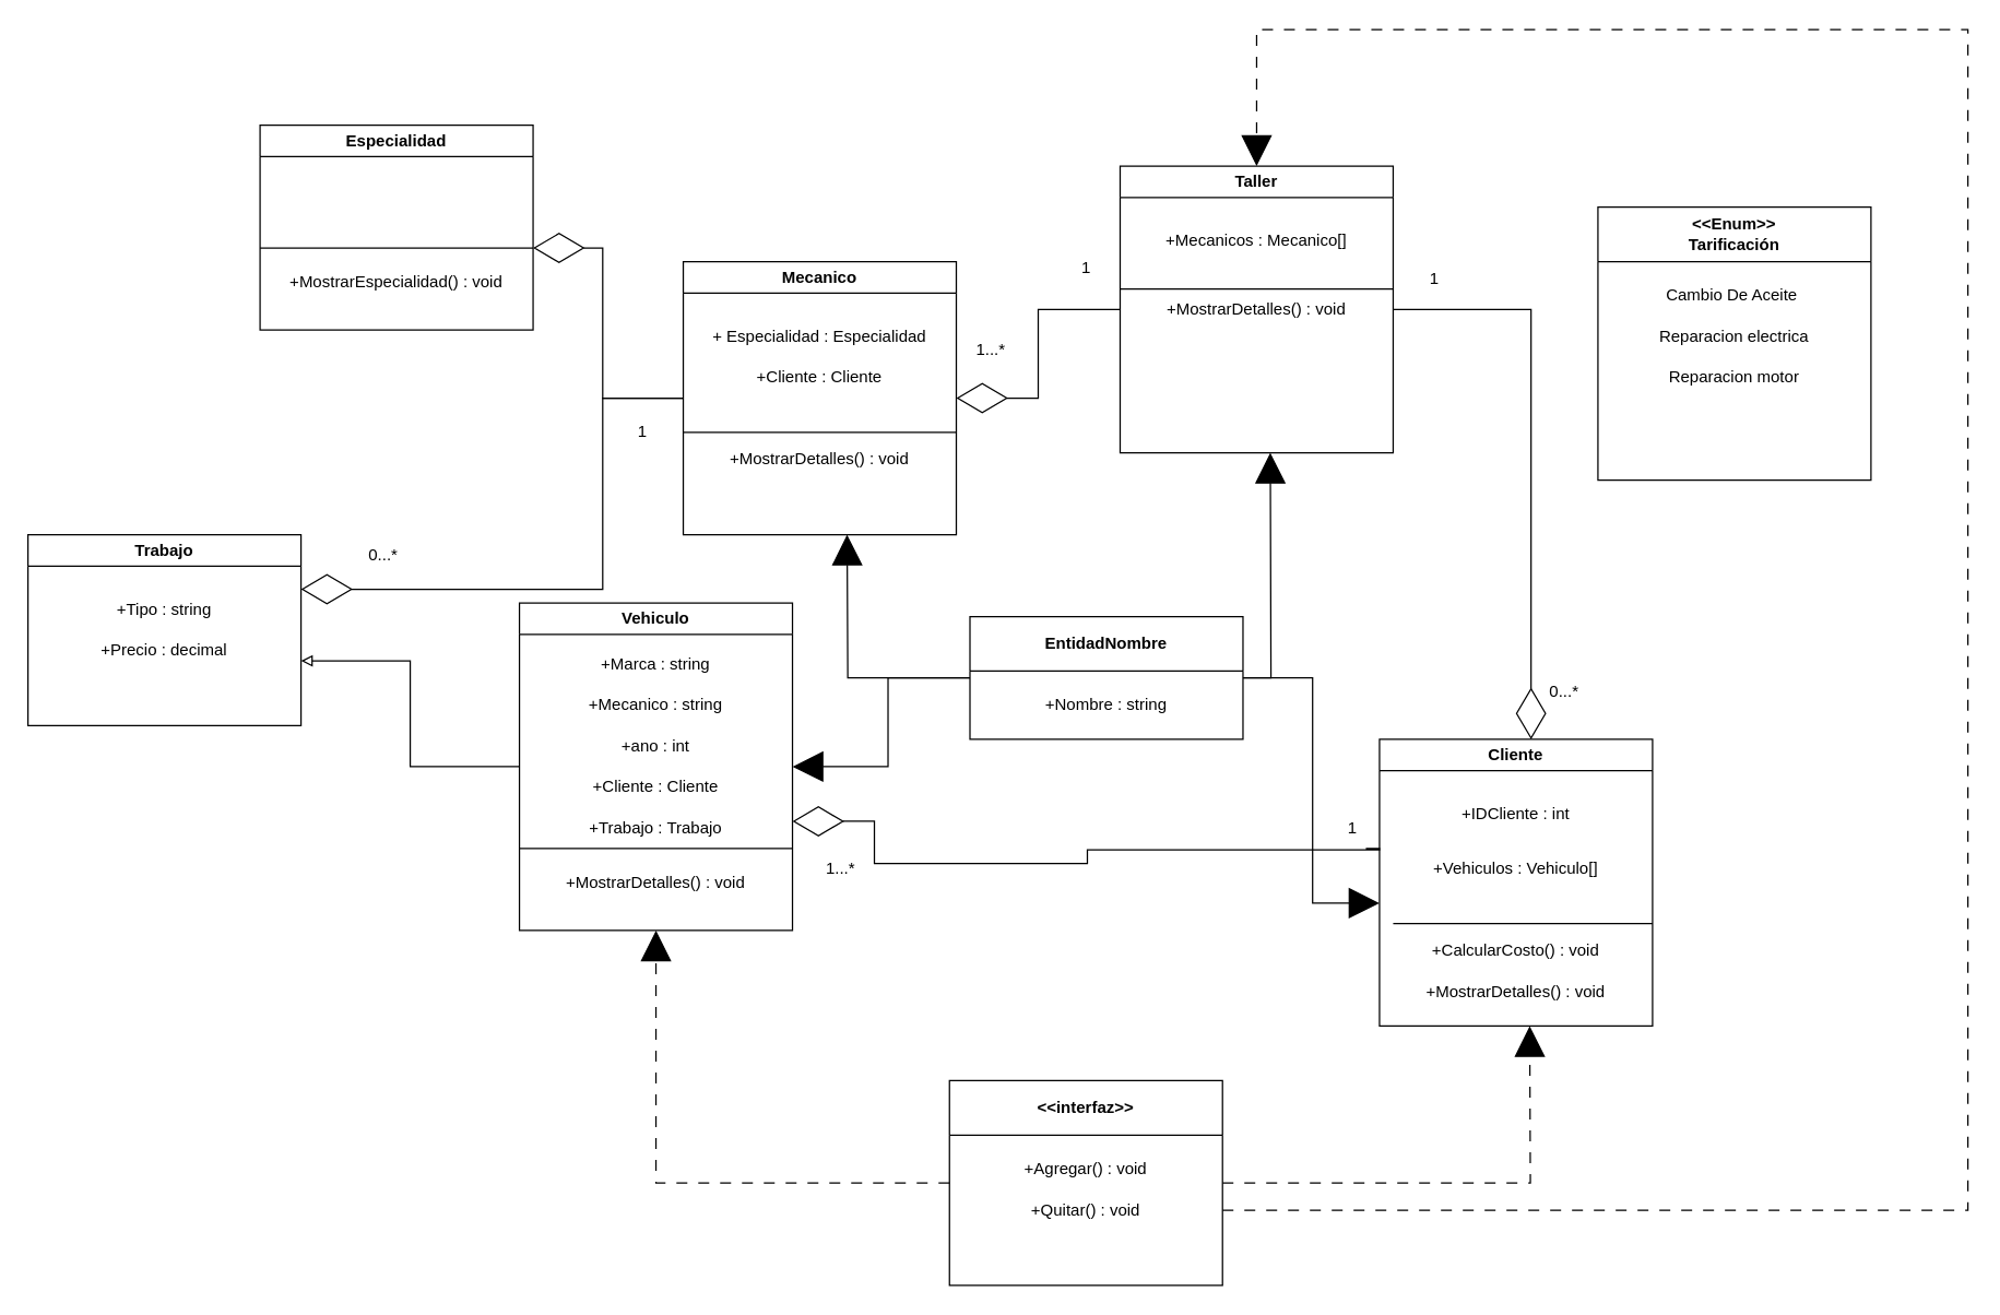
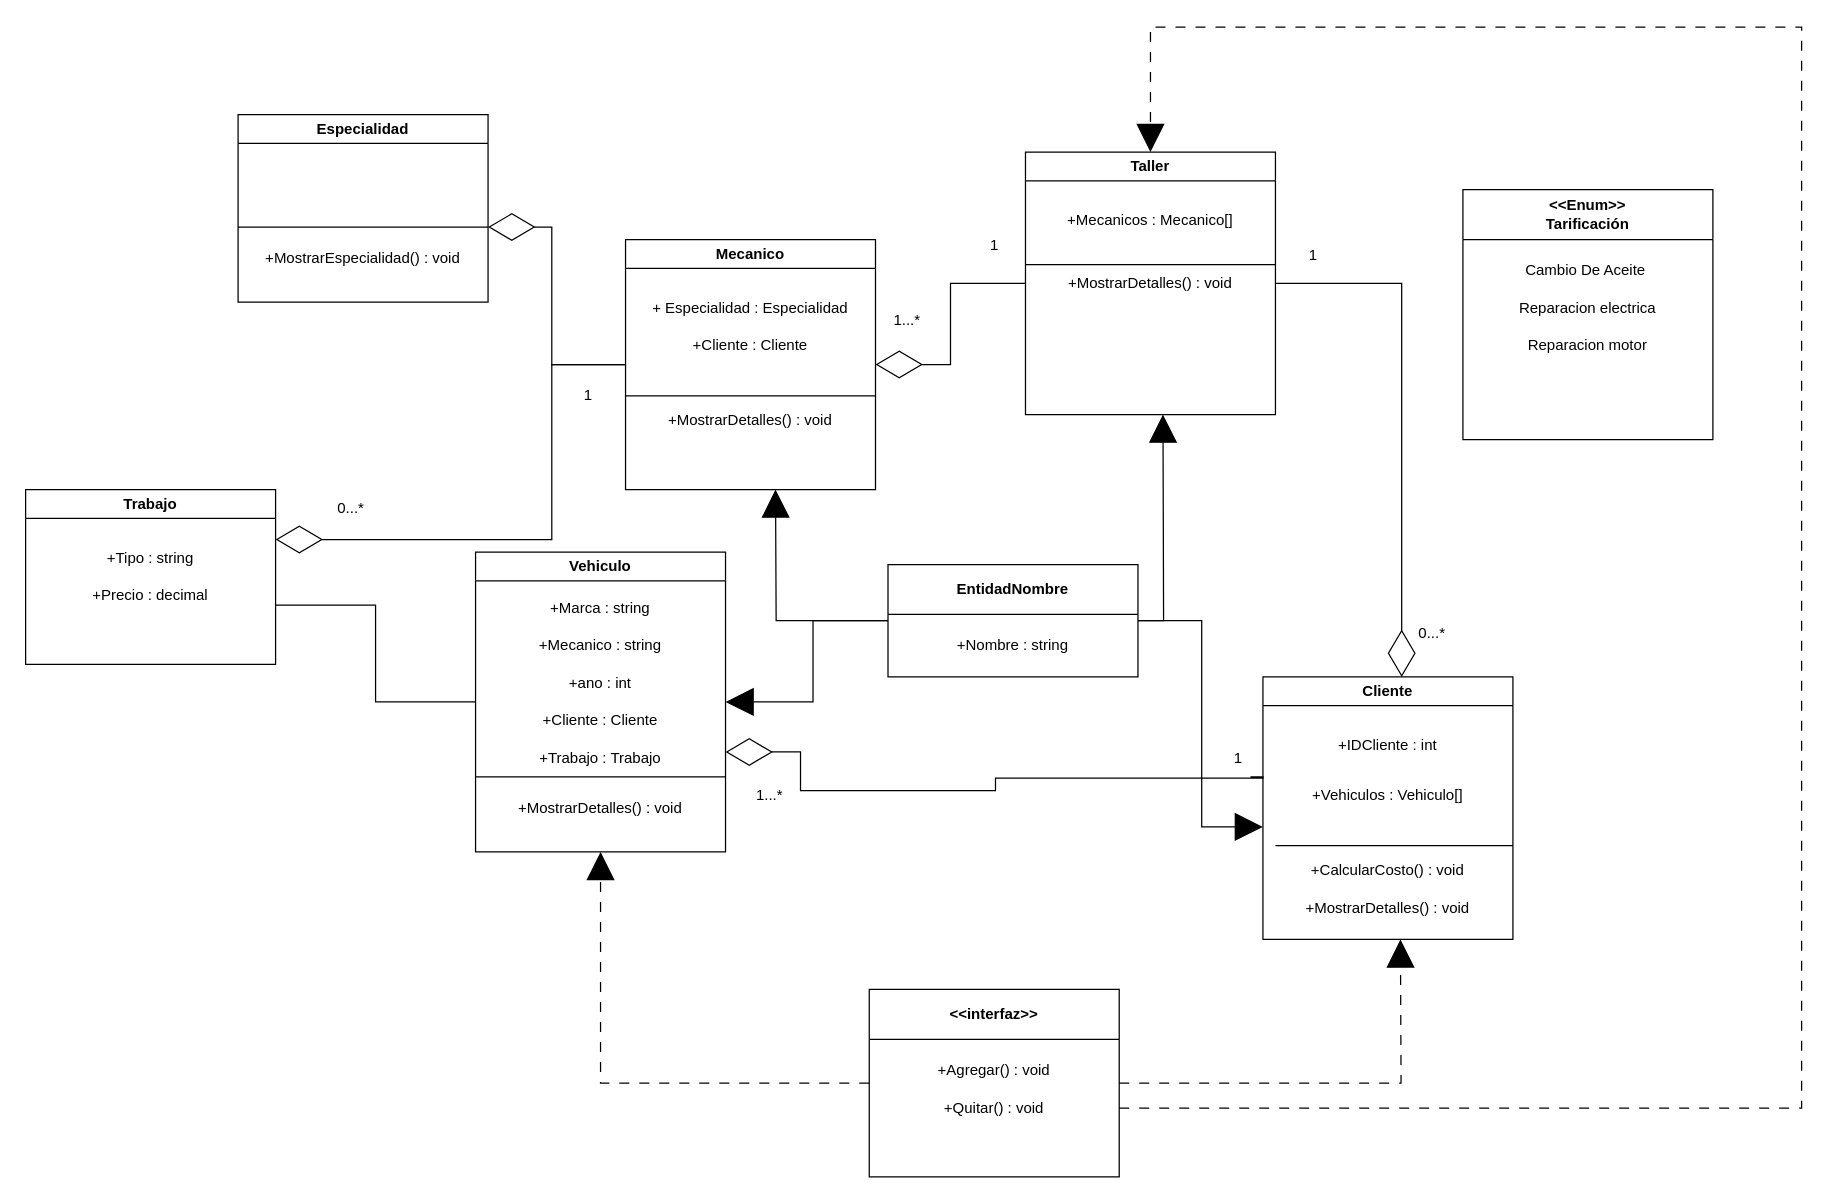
  <mxCell id="0" />
  <mxCell id="1" parent="0" />
  <mxCell id="2" style="edgeStyle=orthogonalEdgeStyle;rounded=0;orthogonalLoop=1;jettySize=auto;html=1;endArrow=diamondThin;endFill=0;endSize=35;" edge="1" parent="1" source="4"><mxGeometry relative="1" as="geometry"><mxPoint x="390" y="180" as="targetPoint" /><Array as="points"><mxPoint x="441" y="290" /></Array></mxGeometry></mxCell>
  <mxCell id="3" style="edgeStyle=orthogonalEdgeStyle;rounded=0;orthogonalLoop=1;jettySize=auto;html=1;entryX=1;entryY=0;entryDx=0;entryDy=0;endArrow=diamondThin;endFill=0;endSize=35;" edge="1" parent="1" source="4" target="31"><mxGeometry relative="1" as="geometry"><mxPoint y="420" as="targetPoint" x="440" /><Array as="points"><mxPoint x="441" y="290" /><mxPoint x="441" y="430" /></Array></mxGeometry></mxCell>
  <mxCell id="4" value="Mecanico" style="swimlane;whiteSpace=wrap;html=1;" vertex="1" parent="1"><mxGeometry x="500" y="190" width="200" height="200" as="geometry" /></mxCell>
  <mxCell id="5" value="+ Especialidad : Especialidad" style="text;html=1;align=center;verticalAlign=middle;whiteSpace=wrap;rounded=0;" vertex="1" parent="4"><mxGeometry y="40" width="200" height="30" as="geometry" /></mxCell>
  <mxCell id="6" value="+Cliente : Cliente" style="text;html=1;align=center;verticalAlign=middle;whiteSpace=wrap;rounded=0;" vertex="1" parent="4"><mxGeometry y="70" width="200" height="30" as="geometry" /></mxCell>
  <mxCell id="7" value="" style="endArrow=none;html=1;rounded=0;" edge="1" parent="4"><mxGeometry width="50" height="50" relative="1" as="geometry"><mxPoint y="125" as="sourcePoint" /><mxPoint x="200" y="125" as="targetPoint" /></mxGeometry></mxCell>
  <mxCell id="8" value="+MostrarDetalles() : void" style="text;html=1;align=center;verticalAlign=middle;whiteSpace=wrap;rounded=0;" vertex="1" parent="4"><mxGeometry y="130" width="200" height="30" as="geometry" /></mxCell>
  <mxCell id="9" style="edgeStyle=orthogonalEdgeStyle;rounded=0;orthogonalLoop=1;jettySize=auto;html=1;exitX=1;exitY=0.5;exitDx=0;exitDy=0;endArrow=diamondThin;endFill=0;endSize=35;" edge="1" parent="1" source="11"><mxGeometry relative="1" as="geometry"><mxPoint x="1121" y="540" as="targetPoint" /><mxPoint x="1000" y="225" as="sourcePoint" /><Array as="points"><mxPoint x="1121" y="225" /></Array></mxGeometry></mxCell>
  <mxCell id="10" style="edgeStyle=orthogonalEdgeStyle;rounded=0;orthogonalLoop=1;jettySize=auto;html=1;entryX=1;entryY=1;entryDx=0;entryDy=0;endArrow=diamondThin;endFill=0;endSize=35;" edge="1" parent="1" source="11" target="6"><mxGeometry relative="1" as="geometry"><Array as="points"><mxPoint x="760" y="225" /><mxPoint x="760" y="290" /></Array></mxGeometry></mxCell>
  <mxCell id="11" value="Taller" style="swimlane;whiteSpace=wrap;html=1;" vertex="1" parent="1"><mxGeometry x="820" y="120" width="200" height="210" as="geometry" /></mxCell>
  <mxCell id="12" value="+Mecanicos : Mecanico[]" style="text;html=1;align=center;verticalAlign=middle;whiteSpace=wrap;rounded=0;" vertex="1" parent="11"><mxGeometry y="40" width="200" height="30" as="geometry" /></mxCell>
  <mxCell id="13" value="" style="endArrow=none;html=1;rounded=0;" edge="1" parent="11"><mxGeometry width="50" height="50" relative="1" as="geometry"><mxPoint y="90" as="sourcePoint" /><mxPoint x="200" y="90" as="targetPoint" /></mxGeometry></mxCell>
  <mxCell id="14" value="+MostrarDetalles() : void" style="text;html=1;align=center;verticalAlign=middle;whiteSpace=wrap;rounded=0;" vertex="1" parent="11"><mxGeometry y="90" width="200" height="30" as="geometry" /></mxCell>
  <mxCell id="15" style="edgeStyle=orthogonalEdgeStyle;rounded=0;orthogonalLoop=1;jettySize=auto;html=1;endArrow=diamondThin;endFill=0;endSize=35;" edge="1" parent="1"><mxGeometry relative="1" as="geometry"><mxPoint x="580" y="600" as="targetPoint" /><mxPoint x="1000" y="620" as="sourcePoint" /><Array as="points"><mxPoint x="1010" y="620" /><mxPoint x="1010" y="621" /><mxPoint x="796" y="621" /><mxPoint x="796" y="631" /><mxPoint x="640" y="631" /><mxPoint x="640" y="600" /></Array></mxGeometry></mxCell>
  <mxCell id="16" value="Cliente" style="swimlane;whiteSpace=wrap;html=1;" vertex="1" parent="1"><mxGeometry x="1010" y="540" width="200" height="210" as="geometry" /></mxCell>
  <mxCell id="17" value="+Vehiculos : Vehiculo[]" style="text;html=1;align=center;verticalAlign=middle;whiteSpace=wrap;rounded=0;" vertex="1" parent="16"><mxGeometry y="80" width="200" height="30" as="geometry" /></mxCell>
  <mxCell id="18" value="+IDCliente : int" style="text;html=1;align=center;verticalAlign=middle;whiteSpace=wrap;rounded=0;" vertex="1" parent="16"><mxGeometry y="40" width="200" height="30" as="geometry" /></mxCell>
  <mxCell id="19" value="" style="endArrow=none;html=1;rounded=0;" edge="1" parent="16"><mxGeometry width="50" height="50" relative="1" as="geometry"><mxPoint x="10" y="135" as="sourcePoint" /><mxPoint x="200" y="135" as="targetPoint" /></mxGeometry></mxCell>
  <mxCell id="20" value="+CalcularCosto() : void" style="text;html=1;align=center;verticalAlign=middle;whiteSpace=wrap;rounded=0;" vertex="1" parent="16"><mxGeometry y="140" width="200" height="30" as="geometry" /></mxCell>
  <mxCell id="21" value="+MostrarDetalles() : void" style="text;html=1;align=center;verticalAlign=middle;whiteSpace=wrap;rounded=0;" vertex="1" parent="16"><mxGeometry y="170" width="200" height="30" as="geometry" /></mxCell>
- <mxCell id="22" style="edgeStyle=orthogonalEdgeStyle;rounded=0;orthogonalLoop=1;jettySize=auto;html=1;entryX=1;entryY=0.75;entryDx=0;entryDy=0;endArrow=block;endFill=0;" edge="1" parent="1" source="23" target="32"><mxGeometry relative="1" as="geometry" /></mxCell>
+ <mxCell id="22" style="edgeStyle=orthogonalEdgeStyle;rounded=0;orthogonalLoop=1;jettySize=auto;html=1;entryX=1;entryY=0.75;entryDx=0;entryDy=0;endArrow=none;endFill=0;" edge="1" parent="1" source="23" target="32"><mxGeometry relative="1" as="geometry" /></mxCell>
  <mxCell id="23" value="Vehiculo" style="swimlane;whiteSpace=wrap;html=1;" vertex="1" parent="1"><mxGeometry x="380" y="440" width="200" height="240" as="geometry" /></mxCell>
  <mxCell id="24" value="+Marca : string" style="text;html=1;align=center;verticalAlign=middle;whiteSpace=wrap;rounded=0;" vertex="1" parent="23"><mxGeometry y="30" width="200" height="30" as="geometry" /></mxCell>
  <mxCell id="25" value="+Mecanico : string" style="text;html=1;align=center;verticalAlign=middle;whiteSpace=wrap;rounded=0;" vertex="1" parent="23"><mxGeometry y="60" width="200" height="30" as="geometry" /></mxCell>
  <mxCell id="26" value="+ano : int" style="text;html=1;align=center;verticalAlign=middle;whiteSpace=wrap;rounded=0;" vertex="1" parent="23"><mxGeometry y="90" width="200" height="30" as="geometry" /></mxCell>
  <mxCell id="27" value="+Cliente : Cliente" style="text;html=1;align=center;verticalAlign=middle;whiteSpace=wrap;rounded=0;" vertex="1" parent="23"><mxGeometry y="120" width="200" height="30" as="geometry" /></mxCell>
  <mxCell id="28" value="+MostrarDetalles() : void" style="text;html=1;align=center;verticalAlign=middle;whiteSpace=wrap;rounded=0;" vertex="1" parent="23"><mxGeometry y="190" width="200" height="30" as="geometry" /></mxCell>
  <mxCell id="29" value="+Trabajo : Trabajo" style="text;html=1;align=center;verticalAlign=middle;whiteSpace=wrap;rounded=0;" vertex="1" parent="23"><mxGeometry y="150" width="200" height="30" as="geometry" /></mxCell>
  <mxCell id="30" value="Trabajo" style="swimlane;whiteSpace=wrap;html=1;" vertex="1" parent="1"><mxGeometry x="20" y="390" width="200" height="140" as="geometry" /></mxCell>
  <mxCell id="31" value="+Tipo : string" style="text;html=1;align=center;verticalAlign=middle;whiteSpace=wrap;rounded=0;" vertex="1" parent="30"><mxGeometry y="40" width="200" height="30" as="geometry" /></mxCell>
  <mxCell id="32" value="+Precio : decimal" style="text;html=1;align=center;verticalAlign=middle;whiteSpace=wrap;rounded=0;" vertex="1" parent="30"><mxGeometry y="70" width="200" height="30" as="geometry" /></mxCell>
  <mxCell id="33" value="&amp;lt;&amp;lt;Enum&amp;gt;&amp;gt;&lt;div&gt;Tarificación&lt;/div&gt;" style="swimlane;whiteSpace=wrap;html=1;startSize=40;" vertex="1" parent="1"><mxGeometry x="1170" y="150" width="200" height="200" as="geometry" /></mxCell>
  <mxCell id="34" value="Cambio De Aceite&amp;nbsp;" style="text;html=1;align=center;verticalAlign=middle;whiteSpace=wrap;rounded=0;" vertex="1" parent="33"><mxGeometry y="50" width="200" height="30" as="geometry" /></mxCell>
  <mxCell id="35" value="Reparacion electrica" style="text;html=1;align=center;verticalAlign=middle;whiteSpace=wrap;rounded=0;" vertex="1" parent="33"><mxGeometry y="80" width="200" height="30" as="geometry" /></mxCell>
  <mxCell id="36" value="Reparacion motor" style="text;html=1;align=center;verticalAlign=middle;whiteSpace=wrap;rounded=0;" vertex="1" parent="33"><mxGeometry y="110" width="200" height="30" as="geometry" /></mxCell>
  <mxCell id="37" style="edgeStyle=orthogonalEdgeStyle;rounded=0;orthogonalLoop=1;jettySize=auto;html=1;entryX=1;entryY=0.5;entryDx=0;entryDy=0;endArrow=block;endFill=1;endSize=20;" edge="1" parent="1" source="41" target="23"><mxGeometry relative="1" as="geometry" /></mxCell>
  <mxCell id="38" style="edgeStyle=orthogonalEdgeStyle;rounded=0;orthogonalLoop=1;jettySize=auto;html=1;endArrow=block;endFill=1;endSize=20;" edge="1" parent="1" source="41"><mxGeometry relative="1" as="geometry"><mxPoint x="620" y="390" as="targetPoint" /></mxGeometry></mxCell>
  <mxCell id="39" style="edgeStyle=orthogonalEdgeStyle;rounded=0;orthogonalLoop=1;jettySize=auto;html=1;endSize=20;endArrow=block;endFill=1;" edge="1" parent="1" source="41"><mxGeometry relative="1" as="geometry"><mxPoint x="930" y="330" as="targetPoint" /></mxGeometry></mxCell>
  <mxCell id="40" style="edgeStyle=orthogonalEdgeStyle;rounded=0;orthogonalLoop=1;jettySize=auto;html=1;endArrow=block;endFill=1;endSize=20;" edge="1" parent="1" source="41"><mxGeometry relative="1" as="geometry"><mxPoint x="1010" y="660" as="targetPoint" /><Array as="points"><mxPoint x="961" y="495" /></Array></mxGeometry></mxCell>
  <mxCell id="41" value="EntidadNombre" style="swimlane;whiteSpace=wrap;html=1;startSize=40;" vertex="1" parent="1"><mxGeometry x="710" y="450" width="200" height="90" as="geometry" /></mxCell>
  <mxCell id="42" value="+Nombre : string" style="text;html=1;align=center;verticalAlign=middle;whiteSpace=wrap;rounded=0;" vertex="1" parent="41"><mxGeometry y="50" width="200" height="30" as="geometry" /></mxCell>
  <mxCell id="43" value="Especialidad" style="swimlane;whiteSpace=wrap;html=1;" vertex="1" parent="1"><mxGeometry x="190" width="200" height="150" as="geometry" y="90" /></mxCell>
  <mxCell id="44" value="" style="endArrow=none;html=1;rounded=0;" edge="1" parent="43"><mxGeometry width="50" height="50" relative="1" as="geometry"><mxPoint y="90" as="sourcePoint" /><mxPoint x="200" y="90" as="targetPoint" /></mxGeometry></mxCell>
  <mxCell id="45" value="+MostrarEspecialidad() : void" style="text;html=1;align=center;verticalAlign=middle;whiteSpace=wrap;rounded=0;" vertex="1" parent="43"><mxGeometry y="100" width="200" height="30" as="geometry" /></mxCell>
  <mxCell id="46" value="1" style="text;html=1;align=center;verticalAlign=middle;resizable=0;points=[];autosize=1;strokeColor=none;fillColor=none;" vertex="1" parent="1"><mxGeometry x="1035" y="188" width="30" height="30" as="geometry" /></mxCell>
  <mxCell id="47" value="0...*" style="text;html=1;align=center;verticalAlign=middle;resizable=0;points=[];autosize=1;strokeColor=none;fillColor=none;" vertex="1" parent="1"><mxGeometry x="1125" y="490" width="40" height="30" as="geometry" /></mxCell>
  <mxCell id="48" value="1" style="text;html=1;align=center;verticalAlign=middle;resizable=0;points=[];autosize=1;strokeColor=none;fillColor=none;" vertex="1" parent="1"><mxGeometry x="780" y="180" width="30" height="30" as="geometry" /></mxCell>
  <mxCell id="49" value="1...*" style="text;html=1;align=center;verticalAlign=middle;resizable=0;points=[];autosize=1;strokeColor=none;fillColor=none;" vertex="1" parent="1"><mxGeometry x="705" y="240" width="40" height="30" as="geometry" /></mxCell>
  <mxCell id="50" value="1" style="text;html=1;align=center;verticalAlign=middle;resizable=0;points=[];autosize=1;strokeColor=none;fillColor=none;" vertex="1" parent="1"><mxGeometry x="975" y="590" width="30" height="30" as="geometry" /></mxCell>
  <mxCell id="51" value="1...*" style="text;html=1;align=center;verticalAlign=middle;resizable=0;points=[];autosize=1;strokeColor=none;fillColor=none;" vertex="1" parent="1"><mxGeometry x="595" y="620" width="40" height="30" as="geometry" /></mxCell>
  <mxCell id="52" style="edgeStyle=orthogonalEdgeStyle;rounded=0;orthogonalLoop=1;jettySize=auto;html=1;endArrow=block;endFill=1;endSize=20;dashed=1;dashPattern=8 8;" edge="1" parent="1" source="54"><mxGeometry relative="1" as="geometry"><mxPoint x="1120" y="750" as="targetPoint" /></mxGeometry></mxCell>
  <mxCell id="53" style="edgeStyle=orthogonalEdgeStyle;rounded=0;orthogonalLoop=1;jettySize=auto;html=1;entryX=0.5;entryY=1;entryDx=0;entryDy=0;endSize=20;endArrow=block;endFill=1;dashed=1;dashPattern=8 8;" edge="1" parent="1" source="54" target="23"><mxGeometry relative="1" as="geometry" /></mxCell>
  <mxCell id="54" value="&amp;lt;&amp;lt;interfaz&amp;gt;&amp;gt;" style="swimlane;whiteSpace=wrap;html=1;startSize=40;" vertex="1" parent="1"><mxGeometry x="695" y="790" width="200" height="150" as="geometry" /></mxCell>
  <mxCell id="55" value="+Agregar() : void" style="text;html=1;align=center;verticalAlign=middle;whiteSpace=wrap;rounded=0;" vertex="1" parent="54"><mxGeometry y="50" width="200" height="30" as="geometry" /></mxCell>
  <mxCell id="56" value="+Quitar() : void" style="text;html=1;align=center;verticalAlign=middle;whiteSpace=wrap;rounded=0;" vertex="1" parent="54"><mxGeometry y="80" width="200" height="30" as="geometry" /></mxCell>
  <mxCell id="57" style="edgeStyle=orthogonalEdgeStyle;rounded=0;orthogonalLoop=1;jettySize=auto;html=1;dashed=1;dashPattern=8 8;endArrow=block;endFill=1;endSize=20;" edge="1" parent="1" source="56" target="11"><mxGeometry relative="1" as="geometry"><mxPoint x="930" y="20" as="targetPoint" /><Array as="points"><mxPoint x="1441" y="885" /><mxPoint x="1441" y="20" /><mxPoint x="920" y="20" /></Array></mxGeometry></mxCell>
  <mxCell id="58" value="0&lt;span style=&quot;background-color: initial;&quot;&gt;...*&lt;/span&gt;" style="text;html=1;align=center;verticalAlign=middle;resizable=0;points=[];autosize=1;strokeColor=none;fillColor=none;" vertex="1" parent="1"><mxGeometry x="260" y="390" width="40" height="30" as="geometry" /></mxCell>
  <mxCell id="59" value="1" style="text;html=1;align=center;verticalAlign=middle;resizable=0;points=[];autosize=1;strokeColor=none;fillColor=none;" vertex="1" parent="1"><mxGeometry x="455" y="300" width="30" height="30" as="geometry" /></mxCell>
  <mxCell id="60" value="" style="endArrow=none;html=1;rounded=0;entryX=1;entryY=0.75;entryDx=0;entryDy=0;exitX=0;exitY=0.75;exitDx=0;exitDy=0;" edge="1" parent="1" source="23" target="23"><mxGeometry width="50" height="50" relative="1" as="geometry"><mxPoint x="380" y="598" as="sourcePoint" /><mxPoint x="430" y="550" as="targetPoint" /></mxGeometry></mxCell>
